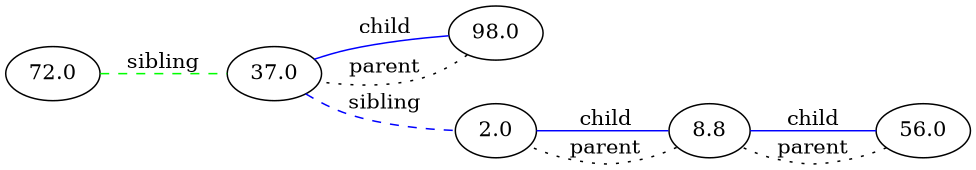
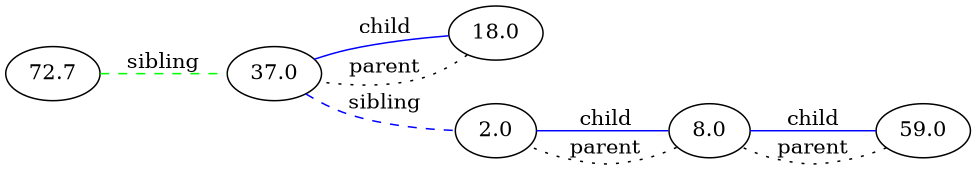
  graph {
    rankdir=LR
    edge [color=blue]
-   72.0
+   72.0 [label=72.7]
    37.0
-   98.0
+   98.0 [label=18.0]
    2.0
-   8.0 [label=8.8]
-   56.0
+   8.0
+   56.0 [label=59.0]
    72.0 -- 37.0 [color=green label=sibling style=dashed]
    37.0 -- 98.0 [label=child]
    37.0 -- 2.0 [label=sibling style=dashed]
    98.0 -- 37.0 [color=black label=parent style=dotted]
    2.0 -- 8.0 [label=child]
    8.0 -- 2.0 [color=black label=parent style=dotted]
    8.0 -- 56.0 [label=child]
    56.0 -- 8.0 [color=black label=parent style=dotted]
  }
